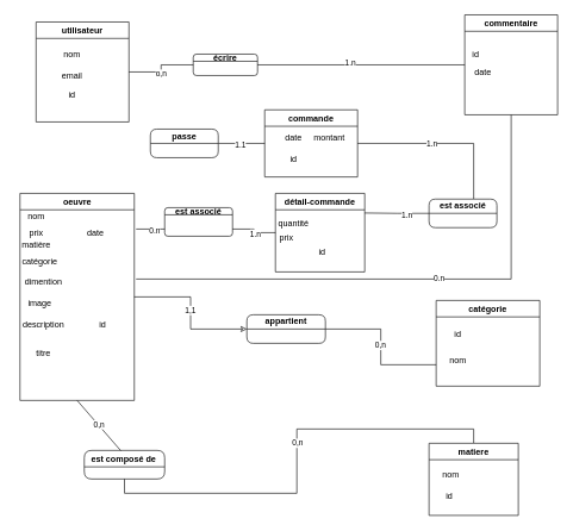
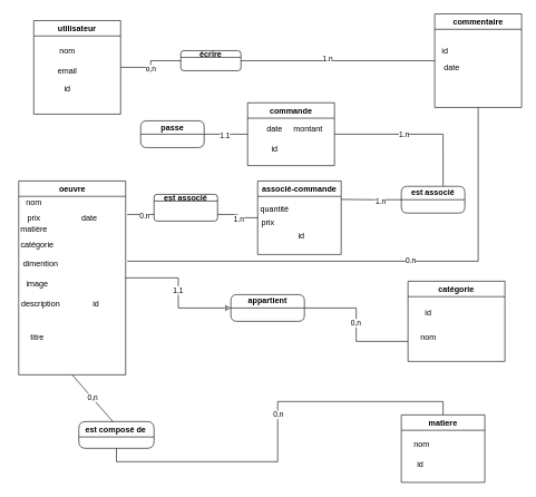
  <mxCell id="0" />
  <mxCell id="1" parent="0" />
  <mxCell id="2" style="edgeStyle=orthogonalEdgeStyle;rounded=0;orthogonalLoop=1;jettySize=auto;html=1;exitX=1;exitY=0.5;exitDx=0;exitDy=0;endArrow=classic;endFill=0;entryX=0;entryY=0.5;entryDx=0;entryDy=0;" edge="1" parent="1" source="4" target="25"><mxGeometry relative="1" as="geometry"><mxPoint x="280" y="120" as="targetPoint" /></mxGeometry></mxCell>
  <mxCell id="3" value="1,1" style="edgeLabel;html=1;align=center;verticalAlign=middle;resizable=0;points=[];" vertex="1" connectable="0" parent="2"><mxGeometry x="-0.04" y="-1" relative="1" as="geometry"><mxPoint as="offset" /></mxGeometry></mxCell>
  <mxCell id="4" value="oeuvre" style="swimlane;whiteSpace=wrap;html=1;" vertex="1" parent="1"><mxGeometry x="27.5" y="270" width="160" height="290" as="geometry"><mxRectangle x="100" y="90" width="80" height="30" as="alternateBounds" /></mxGeometry></mxCell>
  <mxCell id="5" value="nom" style="text;html=1;align=center;verticalAlign=middle;resizable=0;points=[];autosize=1;strokeColor=none;fillColor=none;" vertex="1" parent="4"><mxGeometry x="-2.5" y="18" width="50" height="30" as="geometry" /></mxCell>
  <mxCell id="6" value="prix" style="text;html=1;align=center;verticalAlign=middle;resizable=0;points=[];autosize=1;strokeColor=none;fillColor=none;" vertex="1" parent="4"><mxGeometry x="2.5" y="40" width="40" height="30" as="geometry" /></mxCell>
  <mxCell id="7" value="matière" style="text;html=1;align=center;verticalAlign=middle;resizable=0;points=[];autosize=1;strokeColor=none;fillColor=none;" vertex="1" parent="4"><mxGeometry x="-7.5" y="58" width="60" height="30" as="geometry" /></mxCell>
  <mxCell id="8" value="catégorie&lt;br&gt;" style="text;html=1;align=center;verticalAlign=middle;resizable=0;points=[];autosize=1;strokeColor=none;fillColor=none;" vertex="1" parent="4"><mxGeometry x="-7.5" y="80" width="70" height="30" as="geometry" /></mxCell>
- <mxCell id="9" value="titre" style="text;html=1;align=center;verticalAlign=middle;resizable=0;points=[];autosize=1;strokeColor=none;fillColor=none;" vertex="1" parent="4"><mxGeometry x="12.5" y="210" width="40" height="30" as="geometry" /></mxCell>
+ <mxCell id="9" value="titre" style="text;html=1;align=center;verticalAlign=middle;resizable=0;points=[];autosize=1;strokeColor=none;fillColor=none;" vertex="1" parent="4"><mxGeometry x="7.5" y="220" width="40" height="30" as="geometry" /></mxCell>
  <mxCell id="10" value="image&lt;br&gt;" style="text;html=1;align=center;verticalAlign=middle;resizable=0;points=[];autosize=1;strokeColor=none;fillColor=none;" vertex="1" parent="4"><mxGeometry x="-2.5" y="140" width="60" height="30" as="geometry" /></mxCell>
  <mxCell id="11" value="description" style="text;html=1;align=center;verticalAlign=middle;resizable=0;points=[];autosize=1;strokeColor=none;fillColor=none;" vertex="1" parent="4"><mxGeometry x="-7.5" y="170" width="80" height="30" as="geometry" /></mxCell>
  <mxCell id="12" value="date" style="text;html=1;align=center;verticalAlign=middle;resizable=0;points=[];autosize=1;strokeColor=none;fillColor=none;" vertex="1" parent="4"><mxGeometry x="80" y="40" width="50" height="30" as="geometry" /></mxCell>
  <mxCell id="13" value="dimention" style="text;html=1;align=center;verticalAlign=middle;resizable=0;points=[];autosize=1;strokeColor=none;fillColor=none;" vertex="1" parent="4"><mxGeometry x="-7.5" y="110" width="80" height="30" as="geometry" /></mxCell>
  <mxCell id="14" value="id" style="text;html=1;align=center;verticalAlign=middle;resizable=0;points=[];autosize=1;strokeColor=none;fillColor=none;" vertex="1" parent="4"><mxGeometry x="100" y="170" width="30" height="30" as="geometry" /></mxCell>
  <mxCell id="15" style="edgeStyle=orthogonalEdgeStyle;rounded=0;orthogonalLoop=1;jettySize=auto;html=1;exitX=0.5;exitY=1;exitDx=0;exitDy=0;entryX=0.5;entryY=0;entryDx=0;entryDy=0;endArrow=none;endFill=0;" edge="1" parent="1" source="17" target="20"><mxGeometry relative="1" as="geometry" /></mxCell>
  <mxCell id="16" value="0,n" style="edgeLabel;html=1;align=center;verticalAlign=middle;resizable=0;points=[];" vertex="1" connectable="0" parent="15"><mxGeometry x="0.073" relative="1" as="geometry"><mxPoint as="offset" /></mxGeometry></mxCell>
  <mxCell id="17" value="est composé de&amp;nbsp;" style="swimlane;whiteSpace=wrap;html=1;rounded=1;" vertex="1" parent="1"><mxGeometry x="117.5" y="630" width="112.5" height="40" as="geometry" /></mxCell>
  <mxCell id="18" value="" style="endArrow=none;html=1;rounded=0;entryX=0.5;entryY=1;entryDx=0;entryDy=0;exitX=0.454;exitY=0.009;exitDx=0;exitDy=0;exitPerimeter=0;" edge="1" parent="1" source="17" target="4"><mxGeometry width="50" height="50" relative="1" as="geometry"><mxPoint x="130" y="230" as="sourcePoint" /><mxPoint x="180" y="180" as="targetPoint" /></mxGeometry></mxCell>
  <mxCell id="19" value="0,n" style="edgeLabel;html=1;align=center;verticalAlign=middle;resizable=0;points=[];" vertex="1" connectable="0" parent="18"><mxGeometry x="0.041" y="-1" relative="1" as="geometry"><mxPoint as="offset" /></mxGeometry></mxCell>
  <mxCell id="20" value="matiere" style="swimlane;whiteSpace=wrap;html=1;" vertex="1" parent="1"><mxGeometry x="600" y="620" width="125" height="101" as="geometry" /></mxCell>
  <mxCell id="21" value="nom" style="text;html=1;align=center;verticalAlign=middle;resizable=0;points=[];autosize=1;strokeColor=none;fillColor=none;" vertex="1" parent="20"><mxGeometry x="5" y="30" width="50" height="30" as="geometry" /></mxCell>
  <mxCell id="22" value="id" style="text;html=1;align=center;verticalAlign=middle;resizable=0;points=[];autosize=1;strokeColor=none;fillColor=none;" vertex="1" parent="20"><mxGeometry x="12.5" y="58.5" width="30" height="30" as="geometry" /></mxCell>
  <mxCell id="23" style="edgeStyle=orthogonalEdgeStyle;rounded=0;orthogonalLoop=1;jettySize=auto;html=1;exitX=1;exitY=0.5;exitDx=0;exitDy=0;startArrow=none;startFill=0;endArrow=none;endFill=0;entryX=0;entryY=0.75;entryDx=0;entryDy=0;" edge="1" parent="1" source="25" target="26"><mxGeometry relative="1" as="geometry"><mxPoint x="490" y="320" as="targetPoint" /><Array as="points" /></mxGeometry></mxCell>
  <mxCell id="24" value="0,n" style="edgeLabel;html=1;align=center;verticalAlign=middle;resizable=0;points=[];" vertex="1" connectable="0" parent="23"><mxGeometry x="-0.02" y="-1" relative="1" as="geometry"><mxPoint as="offset" /></mxGeometry></mxCell>
  <mxCell id="25" value="appartient" style="swimlane;whiteSpace=wrap;html=1;startSize=20;rounded=1;" vertex="1" parent="1"><mxGeometry x="345" y="440" width="110" height="40" as="geometry" /></mxCell>
  <mxCell id="26" value="catégorie" style="swimlane;whiteSpace=wrap;html=1;" vertex="1" parent="1"><mxGeometry x="610" y="420" width="145" height="120" as="geometry" /></mxCell>
  <mxCell id="27" value="id" style="text;html=1;align=center;verticalAlign=middle;resizable=0;points=[];autosize=1;strokeColor=none;fillColor=none;" vertex="1" parent="26"><mxGeometry x="15" y="32" width="30" height="30" as="geometry" /></mxCell>
  <mxCell id="28" value="nom" style="text;html=1;align=center;verticalAlign=middle;resizable=0;points=[];autosize=1;strokeColor=none;fillColor=none;" vertex="1" parent="26"><mxGeometry x="5" y="70" width="50" height="30" as="geometry" /></mxCell>
  <mxCell id="29" style="edgeStyle=orthogonalEdgeStyle;rounded=0;orthogonalLoop=1;jettySize=auto;html=1;exitX=1;exitY=0.5;exitDx=0;exitDy=0;endArrow=none;endFill=0;entryX=0;entryY=0.5;entryDx=0;entryDy=0;" edge="1" parent="1" source="31" target="46"><mxGeometry relative="1" as="geometry"><mxPoint x="250" y="70" as="targetPoint" /></mxGeometry></mxCell>
  <mxCell id="30" value="o,n" style="edgeLabel;html=1;align=center;verticalAlign=middle;resizable=0;points=[];" vertex="1" connectable="0" parent="29"><mxGeometry x="-0.148" y="-2" relative="1" as="geometry"><mxPoint x="1" as="offset" /></mxGeometry></mxCell>
  <mxCell id="31" value="utilisateur" style="swimlane;whiteSpace=wrap;html=1;" vertex="1" parent="1"><mxGeometry x="50" y="30" width="130" height="140" as="geometry" /></mxCell>
  <mxCell id="32" value="nom" style="text;html=1;align=center;verticalAlign=middle;resizable=0;points=[];autosize=1;strokeColor=none;fillColor=none;" vertex="1" parent="31"><mxGeometry x="25" y="30" width="50" height="30" as="geometry" /></mxCell>
  <mxCell id="33" value="email" style="text;html=1;align=center;verticalAlign=middle;resizable=0;points=[];autosize=1;strokeColor=none;fillColor=none;" vertex="1" parent="31"><mxGeometry x="25" y="60" width="50" height="30" as="geometry" /></mxCell>
  <mxCell id="34" value="id" style="text;html=1;align=center;verticalAlign=middle;resizable=0;points=[];autosize=1;strokeColor=none;fillColor=none;" vertex="1" parent="31"><mxGeometry x="35" y="88" width="30" height="30" as="geometry" /></mxCell>
  <mxCell id="35" style="edgeStyle=orthogonalEdgeStyle;rounded=0;orthogonalLoop=1;jettySize=auto;html=1;exitX=0;exitY=0.5;exitDx=0;exitDy=0;entryX=1;entryY=0.75;entryDx=0;entryDy=0;endArrow=none;endFill=0;" edge="1" parent="1" source="37" target="58"><mxGeometry relative="1" as="geometry" /></mxCell>
  <mxCell id="36" value="1.n" style="edgeLabel;html=1;align=center;verticalAlign=middle;resizable=0;points=[];" vertex="1" connectable="0" parent="35"><mxGeometry x="-0.111" y="1" relative="1" as="geometry"><mxPoint as="offset" /></mxGeometry></mxCell>
- <mxCell id="37" value="détail-commande" style="swimlane;whiteSpace=wrap;html=1;" vertex="1" parent="1"><mxGeometry x="385" y="270" width="125" height="110" as="geometry" /></mxCell>
+ <mxCell id="37" value="associé-commande" style="swimlane;whiteSpace=wrap;html=1;" vertex="1" parent="1"><mxGeometry x="385" y="270" width="125" height="110" as="geometry" /></mxCell>
  <mxCell id="38" style="edgeStyle=orthogonalEdgeStyle;rounded=0;orthogonalLoop=1;jettySize=auto;html=1;exitX=0.5;exitY=1;exitDx=0;exitDy=0;endArrow=none;endFill=0;" edge="1" parent="1" source="40"><mxGeometry relative="1" as="geometry"><mxPoint x="190" y="390" as="targetPoint" /><Array as="points"><mxPoint x="715" y="390" /></Array></mxGeometry></mxCell>
  <mxCell id="39" value="0.n" style="edgeLabel;html=1;align=center;verticalAlign=middle;resizable=0;points=[];" vertex="1" connectable="0" parent="38"><mxGeometry x="-0.12" y="-1" relative="1" as="geometry"><mxPoint as="offset" /></mxGeometry></mxCell>
  <mxCell id="40" value="commentaire" style="swimlane;whiteSpace=wrap;html=1;" vertex="1" parent="1"><mxGeometry x="650" y="20" width="130" height="140" as="geometry" /></mxCell>
  <mxCell id="41" value="id" style="text;html=1;align=center;verticalAlign=middle;resizable=0;points=[];autosize=1;strokeColor=none;fillColor=none;" vertex="1" parent="40"><mxGeometry y="40" width="30" height="30" as="geometry" /></mxCell>
  <mxCell id="42" value="date" style="text;html=1;align=center;verticalAlign=middle;resizable=0;points=[];autosize=1;strokeColor=none;fillColor=none;" vertex="1" parent="40"><mxGeometry y="65" width="50" height="30" as="geometry" /></mxCell>
  <mxCell id="43" style="edgeStyle=orthogonalEdgeStyle;rounded=0;orthogonalLoop=1;jettySize=auto;html=1;exitX=1;exitY=0.5;exitDx=0;exitDy=0;entryX=0;entryY=0.5;entryDx=0;entryDy=0;endArrow=none;endFill=0;" edge="1" parent="1" source="46" target="40"><mxGeometry relative="1" as="geometry"><mxPoint x="420" y="120" as="targetPoint" /></mxGeometry></mxCell>
  <mxCell id="44" value="t" style="edgeLabel;html=1;align=center;verticalAlign=middle;resizable=0;points=[];" vertex="1" connectable="0" parent="43"><mxGeometry x="-0.076" y="2" relative="1" as="geometry"><mxPoint as="offset" /></mxGeometry></mxCell>
  <mxCell id="45" value="1.n" style="edgeLabel;html=1;align=center;verticalAlign=middle;resizable=0;points=[];" vertex="1" connectable="0" parent="43"><mxGeometry x="-0.11" y="3" relative="1" as="geometry"><mxPoint as="offset" /></mxGeometry></mxCell>
  <mxCell id="46" value="écrire" style="swimlane;whiteSpace=wrap;html=1;startSize=10;rounded=1;" vertex="1" parent="1"><mxGeometry x="270" y="75" width="90" height="30" as="geometry" /></mxCell>
  <mxCell id="47" style="edgeStyle=orthogonalEdgeStyle;rounded=0;orthogonalLoop=1;jettySize=auto;html=1;exitX=1;exitY=0.5;exitDx=0;exitDy=0;entryX=0.658;entryY=0;entryDx=0;entryDy=0;entryPerimeter=0;endArrow=none;endFill=0;" edge="1" parent="1" source="49" target="55"><mxGeometry relative="1" as="geometry" /></mxCell>
  <mxCell id="48" value="1.n" style="edgeLabel;html=1;align=center;verticalAlign=middle;resizable=0;points=[];" vertex="1" connectable="0" parent="47"><mxGeometry x="-0.141" relative="1" as="geometry"><mxPoint as="offset" /></mxGeometry></mxCell>
  <mxCell id="49" value="commande" style="swimlane;whiteSpace=wrap;html=1;" vertex="1" parent="1"><mxGeometry x="370" y="153" width="130" height="94" as="geometry" /></mxCell>
  <mxCell id="50" style="edgeStyle=orthogonalEdgeStyle;rounded=0;orthogonalLoop=1;jettySize=auto;html=1;exitX=1;exitY=0.5;exitDx=0;exitDy=0;entryX=0;entryY=0.5;entryDx=0;entryDy=0;endArrow=none;endFill=0;" edge="1" parent="1" source="52" target="49"><mxGeometry relative="1" as="geometry" /></mxCell>
  <mxCell id="51" value="1.1" style="edgeLabel;html=1;align=center;verticalAlign=middle;resizable=0;points=[];" vertex="1" connectable="0" parent="50"><mxGeometry x="-0.077" y="-1" relative="1" as="geometry"><mxPoint as="offset" /></mxGeometry></mxCell>
  <mxCell id="52" value="passe" style="swimlane;whiteSpace=wrap;html=1;startSize=20;rounded=1;" vertex="1" parent="1"><mxGeometry x="210" y="180" width="95" height="40" as="geometry" /></mxCell>
  <mxCell id="53" style="edgeStyle=orthogonalEdgeStyle;rounded=0;orthogonalLoop=1;jettySize=auto;html=1;exitX=0;exitY=0.5;exitDx=0;exitDy=0;entryX=1;entryY=0.25;entryDx=0;entryDy=0;endArrow=none;endFill=0;" edge="1" parent="1" source="55" target="37"><mxGeometry relative="1" as="geometry" /></mxCell>
  <mxCell id="54" value="1.n" style="edgeLabel;html=1;align=center;verticalAlign=middle;resizable=0;points=[];" vertex="1" connectable="0" parent="53"><mxGeometry x="-0.288" y="1" relative="1" as="geometry"><mxPoint as="offset" /></mxGeometry></mxCell>
  <mxCell id="55" value="est associé" style="swimlane;whiteSpace=wrap;html=1;startSize=20;rounded=1;" vertex="1" parent="1"><mxGeometry x="600" y="278" width="95" height="40" as="geometry" /></mxCell>
  <mxCell id="56" style="edgeStyle=orthogonalEdgeStyle;rounded=0;orthogonalLoop=1;jettySize=auto;html=1;exitX=0;exitY=0.75;exitDx=0;exitDy=0;endArrow=none;endFill=0;" edge="1" parent="1" source="58"><mxGeometry relative="1" as="geometry"><mxPoint x="190" y="320" as="targetPoint" /></mxGeometry></mxCell>
  <mxCell id="57" value="0.n" style="edgeLabel;html=1;align=center;verticalAlign=middle;resizable=0;points=[];" vertex="1" connectable="0" parent="56"><mxGeometry x="-0.259" y="2" relative="1" as="geometry"><mxPoint as="offset" /></mxGeometry></mxCell>
  <mxCell id="58" value="est associé" style="swimlane;whiteSpace=wrap;html=1;startSize=10;rounded=1;" vertex="1" parent="1"><mxGeometry x="230" y="290" width="95" height="40" as="geometry" /></mxCell>
  <mxCell id="59" value="date" style="text;html=1;align=center;verticalAlign=middle;resizable=0;points=[];autosize=1;strokeColor=none;fillColor=none;" vertex="1" parent="1"><mxGeometry x="385" y="178" width="50" height="30" as="geometry" /></mxCell>
  <mxCell id="60" value="id" style="text;html=1;align=center;verticalAlign=middle;resizable=0;points=[];autosize=1;strokeColor=none;fillColor=none;" vertex="1" parent="1"><mxGeometry x="395" y="208" width="30" height="30" as="geometry" /></mxCell>
  <mxCell id="61" value="quantité" style="text;html=1;align=center;verticalAlign=middle;resizable=0;points=[];autosize=1;strokeColor=none;fillColor=none;" vertex="1" parent="1"><mxGeometry x="375" y="298" width="70" height="30" as="geometry" /></mxCell>
  <mxCell id="62" value="prix" style="text;html=1;align=center;verticalAlign=middle;resizable=0;points=[];autosize=1;strokeColor=none;fillColor=none;" vertex="1" parent="1"><mxGeometry x="380" y="318" width="40" height="30" as="geometry" /></mxCell>
  <mxCell id="63" value="montant" style="text;html=1;align=center;verticalAlign=middle;resizable=0;points=[];autosize=1;strokeColor=none;fillColor=none;" vertex="1" parent="1"><mxGeometry x="425" y="178" width="70" height="30" as="geometry" /></mxCell>
  <mxCell id="64" value="id" style="text;html=1;align=center;verticalAlign=middle;resizable=0;points=[];autosize=1;strokeColor=none;fillColor=none;" vertex="1" parent="1"><mxGeometry x="435" y="338" width="30" height="30" as="geometry" /></mxCell>
